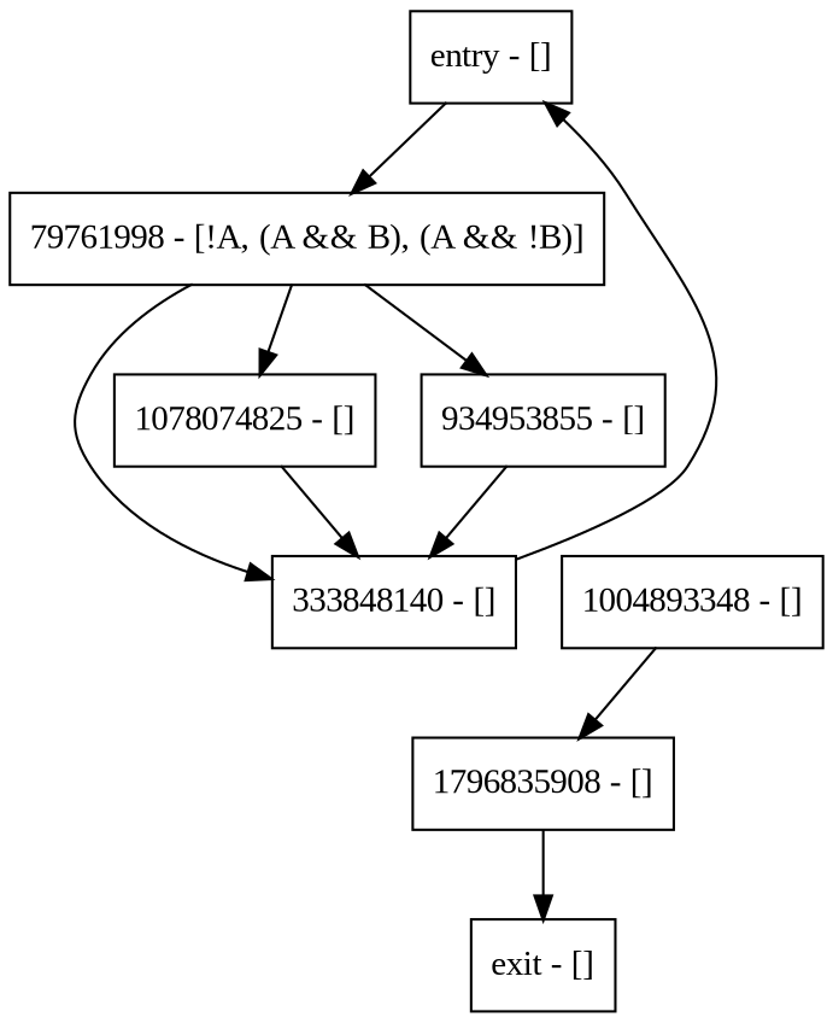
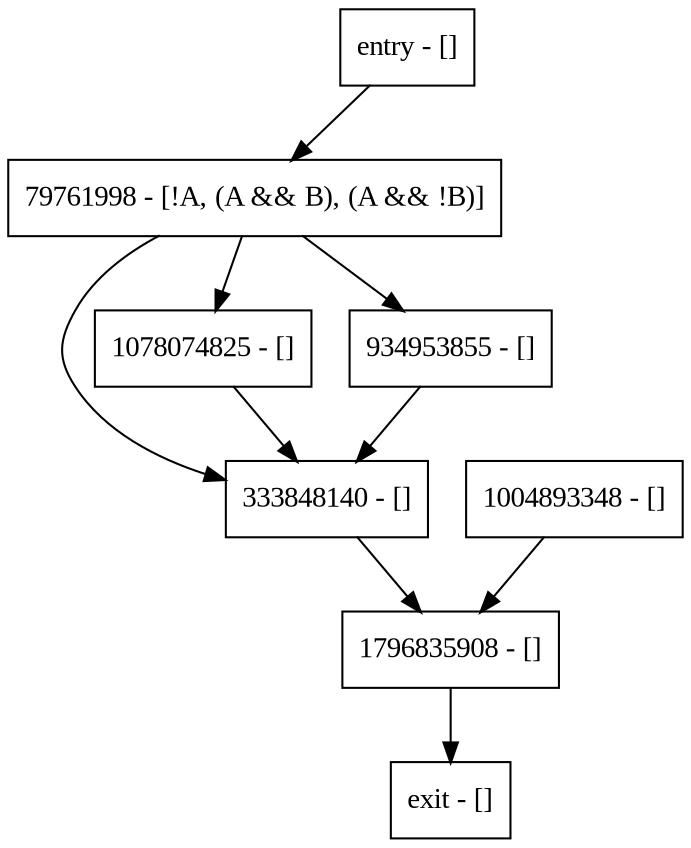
  digraph {
    fontname="Liberation Serif"
    node [fontname="Liberation Serif" shape=record]
    edge [fontname="Liberation Serif"]
    n1 [label="entry - []"]
    n2 [label="79761998 - [!A, (A && B), (A && !B)]"]
    n3 [label="333848140 - []"]
    n4 [label="1078074825 - []"]
    n5 [label="934953855 - []"]
    n6 [label="exit - []"]
    n7 [label="1004893348 - []"]
    n8 [label="1796835908 - []"]
    n1 -> n2
    n2 -> n3
    n2 -> n4
    n2 -> n5
-   n3 -> n1
+   n3 -> n8
    n4 -> n3
    n5 -> n3
    n7 -> n8
    n8 -> n6
  }
